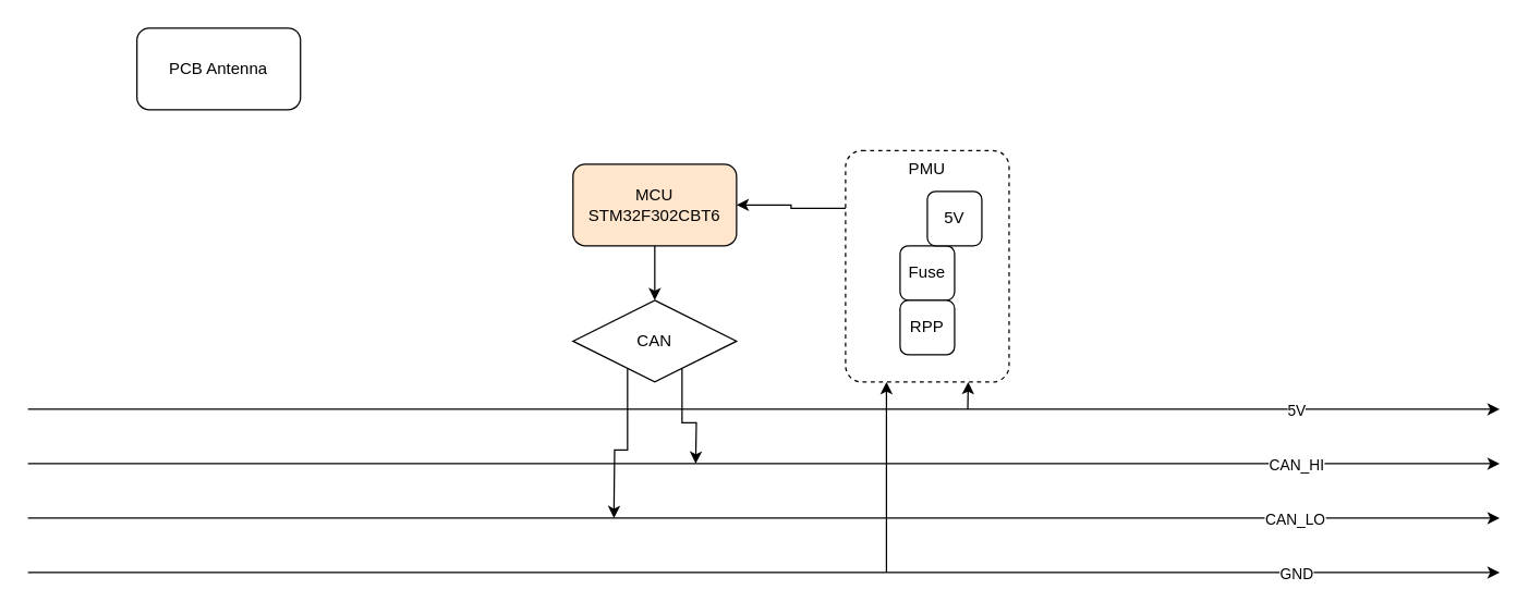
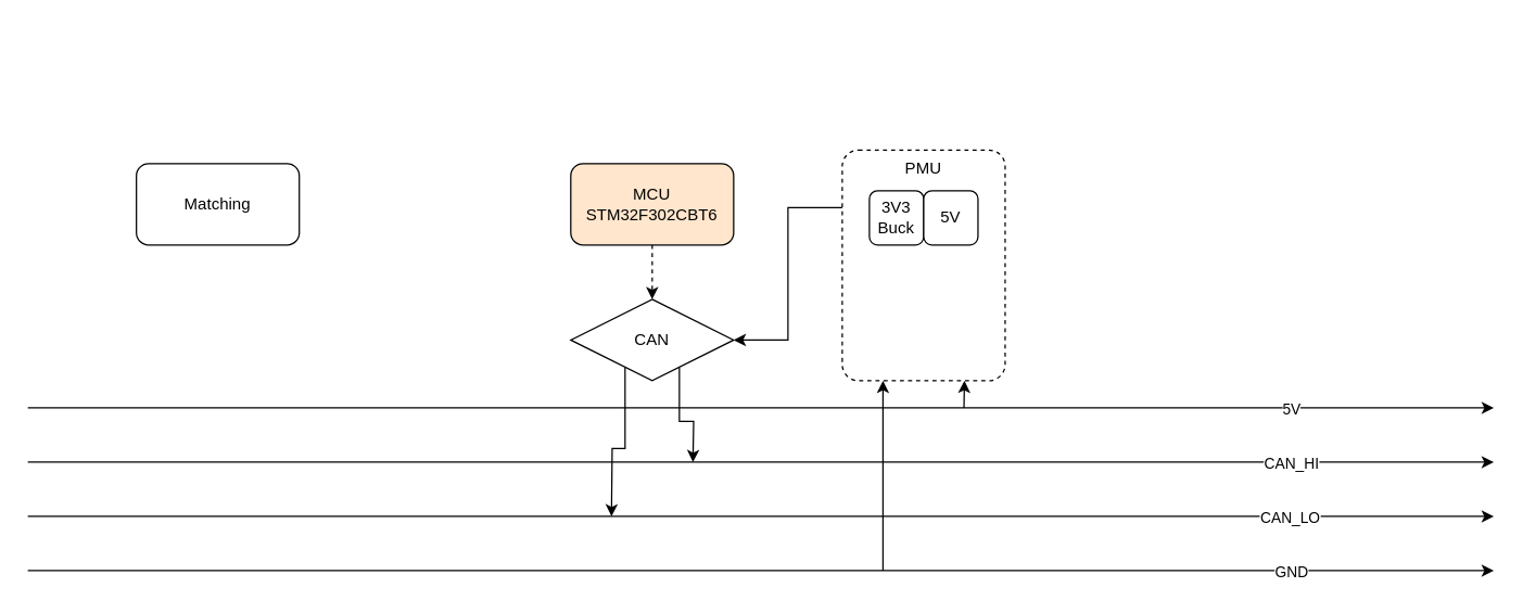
  <mxCell id="0" />
  <mxCell id="1" parent="0" />
- <mxCell id="2" style="edgeStyle=orthogonalEdgeStyle;rounded=0;orthogonalLoop=1;jettySize=auto;html=1;exitX=0.5;exitY=1;exitDx=0;exitDy=0;entryX=0.5;entryY=0;entryDx=0;entryDy=0;" edge="1" parent="1" source="3" target="7"><mxGeometry relative="1" as="geometry" /></mxCell>
+ <mxCell id="2" style="edgeStyle=orthogonalEdgeStyle;rounded=0;orthogonalLoop=1;jettySize=auto;html=1;exitX=0.5;exitY=1;exitDx=0;exitDy=0;entryX=0.5;entryY=0;entryDx=0;entryDy=0;dashed=1;" edge="1" parent="1" source="3" target="7"><mxGeometry relative="1" as="geometry" /></mxCell>
  <mxCell id="3" value="MCU&lt;br&gt;STM32F302CBT6" style="rounded=1;whiteSpace=wrap;html=1;fillColor=#ffe6cc;" parent="1" vertex="1"><mxGeometry x="420" y="120" width="120" height="60" as="geometry" /></mxCell>
+ <mxCell id="4" value="Matching" style="rounded=1;whiteSpace=wrap;html=1;" vertex="1" parent="1"><mxGeometry x="100" y="120" width="120" height="60" as="geometry" /></mxCell>
  <mxCell id="5" style="edgeStyle=orthogonalEdgeStyle;rounded=0;orthogonalLoop=1;jettySize=auto;html=1;exitX=0.25;exitY=1;exitDx=0;exitDy=0;" edge="1" parent="1" source="7"><mxGeometry relative="1" as="geometry"><mxPoint x="450" y="380" as="targetPoint" /></mxGeometry></mxCell>
  <mxCell id="6" style="edgeStyle=orthogonalEdgeStyle;rounded=0;orthogonalLoop=1;jettySize=auto;html=1;exitX=0.75;exitY=1;exitDx=0;exitDy=0;" edge="1" parent="1" source="7"><mxGeometry relative="1" as="geometry"><mxPoint x="510" y="340" as="targetPoint" /></mxGeometry></mxCell>
  <mxCell id="7" value="CAN" style="rhombus;whiteSpace=wrap;html=1;" vertex="1" parent="1"><mxGeometry x="420" y="220" width="120" height="60" as="geometry" /></mxCell>
- <mxCell id="8" value="PCB Antenna" style="rounded=1;whiteSpace=wrap;html=1;" vertex="1" parent="1"><mxGeometry x="100" y="20" width="120" height="60" as="geometry" /></mxCell>
  <mxCell id="9" value="" style="endArrow=classic;html=1;rounded=0;" edge="1" parent="1"><mxGeometry width="50" height="50" relative="1" as="geometry"><mxPoint x="20" y="340" as="sourcePoint" /><mxPoint x="1100" y="340" as="targetPoint" /></mxGeometry></mxCell>
  <mxCell id="10" value="CAN_HI" style="edgeLabel;html=1;align=center;verticalAlign=middle;resizable=0;points=[];" vertex="1" connectable="0" parent="9"><mxGeometry x="0.111" y="-3" relative="1" as="geometry"><mxPoint x="330" y="-3" as="offset" /></mxGeometry></mxCell>
  <mxCell id="11" value="" style="endArrow=classic;html=1;rounded=0;" edge="1" parent="1"><mxGeometry width="50" height="50" relative="1" as="geometry"><mxPoint x="20" y="380" as="sourcePoint" /><mxPoint x="1100" y="380" as="targetPoint" /></mxGeometry></mxCell>
  <mxCell id="12" value="CAN_LO" style="edgeLabel;html=1;align=center;verticalAlign=middle;resizable=0;points=[];" vertex="1" connectable="0" parent="11"><mxGeometry x="0.135" y="3" relative="1" as="geometry"><mxPoint x="317" y="3" as="offset" /></mxGeometry></mxCell>
  <mxCell id="13" style="edgeStyle=orthogonalEdgeStyle;rounded=0;orthogonalLoop=1;jettySize=auto;html=1;exitX=0.75;exitY=1;exitDx=0;exitDy=0;startArrow=classic;startFill=1;endArrow=none;endFill=0;" edge="1" parent="1"><mxGeometry relative="1" as="geometry"><mxPoint x="709.667" y="300" as="targetPoint" /><mxPoint x="710" y="280" as="sourcePoint" /></mxGeometry></mxCell>
  <mxCell id="14" value="" style="endArrow=classic;html=1;rounded=0;" edge="1" parent="1"><mxGeometry width="50" height="50" relative="1" as="geometry"><mxPoint x="20" y="300" as="sourcePoint" /><mxPoint x="1100" y="300" as="targetPoint" /></mxGeometry></mxCell>
  <mxCell id="15" value="5V" style="edgeLabel;html=1;align=center;verticalAlign=middle;resizable=0;points=[];" vertex="1" connectable="0" parent="14"><mxGeometry x="0.111" y="-3" relative="1" as="geometry"><mxPoint x="330" y="-3" as="offset" /></mxGeometry></mxCell>
  <mxCell id="16" value="" style="endArrow=classic;html=1;rounded=0;" edge="1" parent="1"><mxGeometry width="50" height="50" relative="1" as="geometry"><mxPoint x="20" y="420" as="sourcePoint" /><mxPoint x="1100" y="420" as="targetPoint" /></mxGeometry></mxCell>
  <mxCell id="17" value="GND" style="edgeLabel;html=1;align=center;verticalAlign=middle;resizable=0;points=[];" vertex="1" connectable="0" parent="16"><mxGeometry x="0.111" y="-3" relative="1" as="geometry"><mxPoint x="330" y="-3" as="offset" /></mxGeometry></mxCell>
  <mxCell id="18" style="edgeStyle=orthogonalEdgeStyle;rounded=0;orthogonalLoop=1;jettySize=auto;html=1;entryX=0.25;entryY=1;entryDx=0;entryDy=0;" edge="1" parent="1"><mxGeometry relative="1" as="geometry"><mxPoint x="650" y="280" as="targetPoint" /><mxPoint x="650" y="420" as="sourcePoint" /></mxGeometry></mxCell>
- <mxCell id="19" style="edgeStyle=orthogonalEdgeStyle;rounded=0;orthogonalLoop=1;jettySize=auto;html=1;exitX=0;exitY=0.25;exitDx=0;exitDy=0;entryX=1;entryY=0.5;entryDx=0;entryDy=0;startArrow=none;startFill=0;endArrow=classic;endFill=1;" edge="1" parent="1" source="20" target="3"><mxGeometry relative="1" as="geometry" /></mxCell>
+ <mxCell id="19" style="edgeStyle=orthogonalEdgeStyle;rounded=0;orthogonalLoop=1;jettySize=auto;html=1;exitX=0;exitY=0.25;exitDx=0;exitDy=0;startArrow=none;startFill=0;endArrow=classic;endFill=1;" edge="1" parent="1" source="20" target="7"><mxGeometry relative="1" as="geometry" /></mxCell>
  <mxCell id="20" value="PMU" style="rounded=1;whiteSpace=wrap;html=1;dashed=1;fillColor=none;verticalAlign=top;arcSize=10;" vertex="1" parent="1"><mxGeometry x="620" y="110" width="120" height="170" as="geometry" /></mxCell>
- <mxCell id="22" value="Fuse" style="rounded=1;whiteSpace=wrap;html=1;fillColor=default;" vertex="1" parent="1"><mxGeometry x="660" y="180" width="40" height="40" as="geometry" /></mxCell>
- <mxCell id="23" value="RPP" style="rounded=1;whiteSpace=wrap;html=1;fillColor=default;" vertex="1" parent="1"><mxGeometry x="660" y="220" width="40" height="40" as="geometry" /></mxCell>
+ <mxCell id="21" value="3V3 Buck" style="rounded=1;whiteSpace=wrap;html=1;fillColor=default;" vertex="1" parent="1"><mxGeometry x="640" y="140" width="40" height="40" as="geometry" /></mxCell>
  <mxCell id="24" value="5V" style="rounded=1;whiteSpace=wrap;html=1;fillColor=default;" vertex="1" parent="1"><mxGeometry x="680" y="140" width="40" height="40" as="geometry" /></mxCell>
